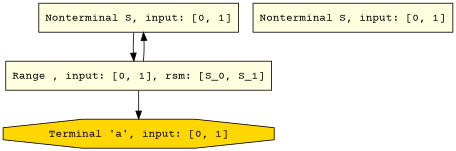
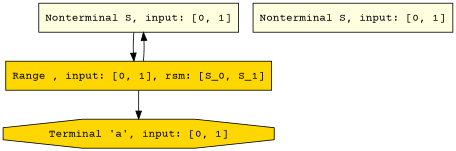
  digraph {
    labelloc=t
    fontname="Courier Prime"
    node [shape=box style=filled fillcolor=lightyellow fontname="Courier Prime"]
    edge [fontname="Courier Prime"]
    n1 [label="Nonterminal S, input: [0, 1]"]
-   n2 [label="Range , input: [0, 1], rsm: [S_0, S_1]"]
+   n2 [label="Range , input: [0, 1], rsm: [S_0, S_1]" fillcolor=gold]
    n3 [label="Nonterminal S, input: [0, 1]"]
    n4 [label="Terminal 'a', input: [0, 1]" shape=octagon fillcolor=gold]
    n1 -> n2
    n2 -> n1
    n2 -> n4
  }
